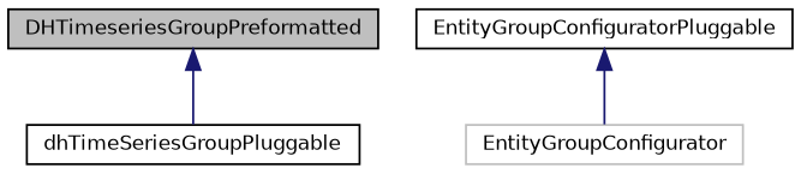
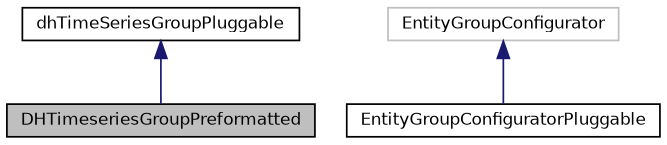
  digraph {
    node [color=black fillcolor=white fontname=Helvetica fontsize=10 shape=record style=filled]
    edge [color=midnightblue dir=back fontname=Helvetica fontsize=10 labelfontname=Helvetica labelfontsize=10 style=solid]
    n1 [fillcolor=grey75 fontcolor=black height=0.2 label=DHTimeseriesGroupPreformatted width=0.4]
    n2 [height=0.2 label=dhTimeSeriesGroupPluggable width=0.4]
    n3 [height=0.2 label=EntityGroupConfiguratorPluggable width=0.4]
    n4 [color=grey75 height=0.2 label=EntityGroupConfigurator width=0.4]
-   n1 -> n2
-   n3 -> n4
+   n2 -> n1
+   n4 -> n3
  }
